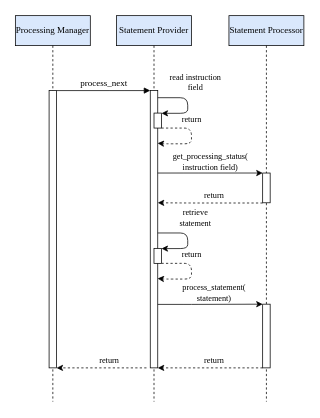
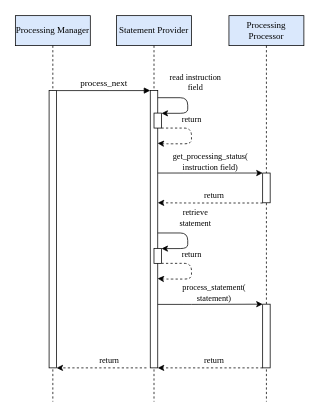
  <mxCell id="0" />
  <mxCell id="1" parent="0" />
- <mxCell id="2" value="Statement Processor" style="shape=umlLifeline;perimeter=lifelinePerimeter;whiteSpace=wrap;html=1;container=1;collapsible=0;recursiveResize=0;outlineConnect=0;rounded=0;shadow=0;comic=0;labelBackgroundColor=none;strokeWidth=1;fontFamily=Verdana;fontSize=12;align=center;fillColor=#dae8fc;strokeColor=#000000;" parent="1" vertex="1"><mxGeometry x="305" y="20" width="100" height="515" as="geometry" /></mxCell>
+ <mxCell id="2" value="Processing Processor" style="shape=umlLifeline;perimeter=lifelinePerimeter;whiteSpace=wrap;html=1;container=1;collapsible=0;recursiveResize=0;outlineConnect=0;rounded=0;shadow=0;comic=0;labelBackgroundColor=none;strokeWidth=1;fontFamily=Verdana;fontSize=12;align=center;fillColor=#dae8fc;strokeColor=#000000;" parent="1" vertex="1"><mxGeometry x="305" y="20" width="100" height="515" as="geometry" /></mxCell>
  <mxCell id="3" value="" style="html=1;points=[];perimeter=orthogonalPerimeter;rounded=0;shadow=0;comic=0;labelBackgroundColor=none;strokeWidth=1;fontFamily=Verdana;fontSize=12;align=center;" parent="2" vertex="1"><mxGeometry x="45" y="210" width="10" height="39.71" as="geometry" /></mxCell>
  <mxCell id="4" value="Statement Provider" style="shape=umlLifeline;perimeter=lifelinePerimeter;whiteSpace=wrap;html=1;container=1;collapsible=0;recursiveResize=0;outlineConnect=0;rounded=0;shadow=0;comic=0;labelBackgroundColor=none;strokeWidth=1;fontFamily=Verdana;fontSize=12;align=center;fillColor=#dae8fc;strokeColor=#000000;" parent="1" vertex="1"><mxGeometry x="155" y="20" width="100" height="515" as="geometry" /></mxCell>
  <mxCell id="5" value="" style="html=1;points=[];perimeter=orthogonalPerimeter;rounded=0;shadow=0;comic=0;labelBackgroundColor=none;strokeWidth=1;fontFamily=Verdana;fontSize=12;align=center;" parent="4" vertex="1"><mxGeometry x="45" y="100" width="10" height="370" as="geometry" /></mxCell>
  <mxCell id="6" value="" style="html=1;points=[];perimeter=orthogonalPerimeter;rounded=0;shadow=0;comic=0;labelBackgroundColor=none;strokeWidth=1;fontFamily=Verdana;fontSize=12;align=center;" vertex="1" parent="4"><mxGeometry x="50" y="130" width="10" height="20" as="geometry" /></mxCell>
  <mxCell id="7" value="process_next" style="html=1;verticalAlign=bottom;endArrow=block;labelBackgroundColor=none;fontFamily=Verdana;fontSize=12;edgeStyle=elbowEdgeStyle;elbow=vertical;" parent="1" edge="1"><mxGeometry relative="1" as="geometry"><mxPoint x="75" y="120" as="sourcePoint" /><mxPoint x="200" y="120" as="targetPoint" /><Array as="points"><mxPoint x="155" y="120" /><mxPoint x="145" y="140" /><mxPoint x="125" y="140" /></Array></mxGeometry></mxCell>
  <mxCell id="8" value="Processing Manager" style="shape=umlLifeline;perimeter=lifelinePerimeter;whiteSpace=wrap;html=1;container=1;collapsible=0;recursiveResize=0;outlineConnect=0;rounded=0;shadow=0;comic=0;labelBackgroundColor=none;strokeWidth=1;fontFamily=Verdana;fontSize=12;align=center;fillColor=#dae8fc;strokeColor=#000000;" vertex="1" parent="1"><mxGeometry x="20" y="20" width="100" height="515" as="geometry" /></mxCell>
  <mxCell id="9" value="" style="html=1;points=[];perimeter=orthogonalPerimeter;rounded=0;shadow=0;comic=0;labelBackgroundColor=none;strokeWidth=1;fontFamily=Verdana;fontSize=12;align=center;" vertex="1" parent="8"><mxGeometry x="45" y="100" width="10" height="370" as="geometry" /></mxCell>
  <mxCell id="10" value="read instruction &lt;br&gt;field" style="edgeStyle=orthogonalEdgeStyle;rounded=1;orthogonalLoop=1;jettySize=auto;html=1;fontFamily=Verdana;entryX=1.005;entryY=0.016;entryDx=0;entryDy=0;entryPerimeter=0;" edge="1" parent="1" target="6"><mxGeometry x="-0.164" y="22" relative="1" as="geometry"><mxPoint x="215" y="160.47" as="targetPoint" /><Array as="points"><mxPoint x="250" y="130" /><mxPoint x="250" y="150" /><mxPoint x="215" y="150" /></Array><mxPoint x="-12" y="-20" as="offset" /><mxPoint x="210" y="129.47" as="sourcePoint" /></mxGeometry></mxCell>
  <mxCell id="11" value="get_processing_status(&lt;br&gt;instruction field)" style="edgeStyle=orthogonalEdgeStyle;rounded=1;orthogonalLoop=1;jettySize=auto;html=1;fontFamily=Verdana;" edge="1" parent="1"><mxGeometry y="15" relative="1" as="geometry"><mxPoint x="350" y="230" as="targetPoint" /><Array as="points"><mxPoint x="255" y="230.01" /><mxPoint x="255" y="230.01" /></Array><mxPoint as="offset" /><mxPoint x="210" y="230.01" as="sourcePoint" /></mxGeometry></mxCell>
  <mxCell id="12" value="return" style="edgeStyle=orthogonalEdgeStyle;rounded=1;orthogonalLoop=1;jettySize=auto;html=1;dashed=1;fontFamily=Verdana;fontColor=#000000;" edge="1" parent="1"><mxGeometry x="0.5" y="-41" relative="1" as="geometry"><mxPoint x="210" y="269.71" as="targetPoint" /><Array as="points"><mxPoint x="249.98" y="269.71" /><mxPoint x="249.98" y="269.71" /></Array><mxPoint x="350" y="270" as="sourcePoint" /><mxPoint x="40" y="31" as="offset" /></mxGeometry></mxCell>
  <mxCell id="13" value="" style="html=1;points=[];perimeter=orthogonalPerimeter;rounded=0;shadow=0;comic=0;labelBackgroundColor=none;strokeWidth=1;fontFamily=Verdana;fontSize=12;align=center;" vertex="1" parent="1"><mxGeometry x="350" y="405" width="10" height="85" as="geometry" /></mxCell>
  <mxCell id="14" value="process_statement(&lt;br&gt;statement)" style="edgeStyle=orthogonalEdgeStyle;rounded=1;orthogonalLoop=1;jettySize=auto;html=1;fontFamily=Verdana;" edge="1" parent="1"><mxGeometry x="0.072" y="15" relative="1" as="geometry"><mxPoint x="350" y="405" as="targetPoint" /><Array as="points"><mxPoint x="255" y="405.3" /><mxPoint x="255" y="405.3" /></Array><mxPoint as="offset" /><mxPoint x="210" y="405.3" as="sourcePoint" /></mxGeometry></mxCell>
  <mxCell id="15" value="return" style="edgeStyle=orthogonalEdgeStyle;rounded=1;orthogonalLoop=1;jettySize=auto;html=1;dashed=1;fontFamily=Verdana;fontColor=#000000;" edge="1" parent="1"><mxGeometry x="0.5" y="-41" relative="1" as="geometry"><mxPoint x="210" y="490" as="targetPoint" /><Array as="points"><mxPoint x="249.98" y="490" /><mxPoint x="249.98" y="490" /></Array><mxPoint x="350" y="490" as="sourcePoint" /><mxPoint x="40" y="31" as="offset" /></mxGeometry></mxCell>
  <mxCell id="16" value="return" style="edgeStyle=orthogonalEdgeStyle;rounded=1;orthogonalLoop=1;jettySize=auto;html=1;dashed=1;fontFamily=Verdana;fontColor=#000000;" edge="1" parent="1"><mxGeometry x="0.5" y="-41" relative="1" as="geometry"><mxPoint x="75" y="490" as="targetPoint" /><Array as="points"><mxPoint x="74.98" y="490" /><mxPoint x="74.98" y="490" /></Array><mxPoint x="194.98" y="490" as="sourcePoint" /><mxPoint x="40" y="31" as="offset" /></mxGeometry></mxCell>
  <mxCell id="17" value="return" style="edgeStyle=orthogonalEdgeStyle;rounded=1;orthogonalLoop=1;jettySize=auto;html=1;fontFamily=Verdana;entryX=0.981;entryY=0.19;entryDx=0;entryDy=0;entryPerimeter=0;dashed=1;" edge="1" parent="1" target="5"><mxGeometry x="-0.165" y="15" relative="1" as="geometry"><mxPoint x="220.05" y="190.85" as="targetPoint" /><Array as="points"><mxPoint x="255" y="170" /><mxPoint x="255" y="191" /><mxPoint x="220" y="191" /></Array><mxPoint x="-15" y="-15" as="offset" /><mxPoint x="215" y="170" as="sourcePoint" /></mxGeometry></mxCell>
  <mxCell id="18" value="" style="html=1;points=[];perimeter=orthogonalPerimeter;rounded=0;shadow=0;comic=0;labelBackgroundColor=none;strokeWidth=1;fontFamily=Verdana;fontSize=12;align=center;" vertex="1" parent="1"><mxGeometry x="204.97" y="330.53" width="10" height="20" as="geometry" /></mxCell>
  <mxCell id="19" value="retrieve&lt;br&gt;statement" style="edgeStyle=orthogonalEdgeStyle;rounded=1;orthogonalLoop=1;jettySize=auto;html=1;fontFamily=Verdana;entryX=1.005;entryY=0.016;entryDx=0;entryDy=0;entryPerimeter=0;" edge="1" parent="1" target="18"><mxGeometry x="-0.164" y="22" relative="1" as="geometry"><mxPoint x="214.97" y="341" as="targetPoint" /><Array as="points"><mxPoint x="249.97" y="310.53" /><mxPoint x="249.97" y="330.53" /><mxPoint x="214.97" y="330.53" /></Array><mxPoint x="-12" y="-20" as="offset" /><mxPoint x="209.97" y="310" as="sourcePoint" /></mxGeometry></mxCell>
  <mxCell id="20" value="return" style="edgeStyle=orthogonalEdgeStyle;rounded=1;orthogonalLoop=1;jettySize=auto;html=1;fontFamily=Verdana;entryX=0.981;entryY=0.19;entryDx=0;entryDy=0;entryPerimeter=0;dashed=1;" edge="1" parent="1"><mxGeometry x="-0.165" y="15" relative="1" as="geometry"><mxPoint x="209.78" y="370.83" as="targetPoint" /><Array as="points"><mxPoint x="254.97" y="350.53" /><mxPoint x="254.97" y="371.53" /><mxPoint x="219.97" y="371.53" /></Array><mxPoint x="-15" y="-15" as="offset" /><mxPoint x="214.97" y="350.53" as="sourcePoint" /></mxGeometry></mxCell>
